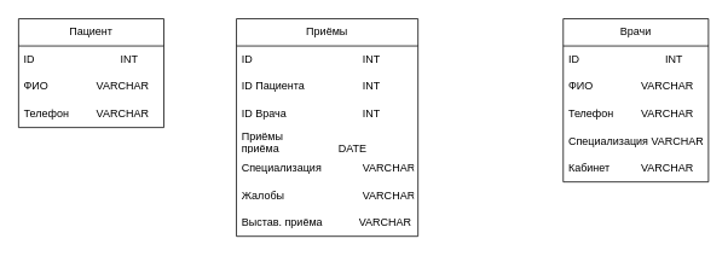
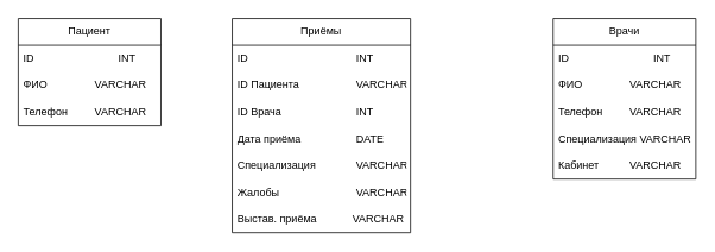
  <mxCell id="0" />
  <mxCell id="1" parent="0" />
  <mxCell id="2" value="Пациент" style="swimlane;fontStyle=0;childLayout=stackLayout;horizontal=1;startSize=30;horizontalStack=0;resizeParent=1;resizeParentMax=0;resizeLast=0;collapsible=1;marginBottom=0;whiteSpace=wrap;html=1;" parent="1" vertex="1"><mxGeometry x="20" y="20" width="160" height="120" as="geometry" /></mxCell>
  <mxCell id="3" value="ID&lt;span style=&quot;white-space: pre;&quot;&gt;&#09;&lt;/span&gt;&lt;span style=&quot;white-space: pre;&quot;&gt;&#09;&lt;/span&gt;&lt;span style=&quot;white-space: pre;&quot;&gt;&#09;&lt;/span&gt;&lt;span style=&quot;white-space: pre;&quot;&gt;&#09;&lt;/span&gt;INT" style="text;strokeColor=none;fillColor=none;align=left;verticalAlign=middle;spacingLeft=4;spacingRight=4;overflow=hidden;points=[[0,0.5],[1,0.5]];portConstraint=eastwest;rotatable=0;whiteSpace=wrap;html=1;" parent="2" vertex="1"><mxGeometry y="30" width="160" height="30" as="geometry" /></mxCell>
  <mxCell id="4" value="ФИО&lt;span style=&quot;white-space: pre;&quot;&gt;&#09;&lt;/span&gt;&lt;span style=&quot;white-space: pre;&quot;&gt;&#09;&lt;/span&gt;VARCHAR" style="text;strokeColor=none;fillColor=none;align=left;verticalAlign=middle;spacingLeft=4;spacingRight=4;overflow=hidden;points=[[0,0.5],[1,0.5]];portConstraint=eastwest;rotatable=0;whiteSpace=wrap;html=1;" parent="2" vertex="1"><mxGeometry y="60" width="160" height="30" as="geometry" /></mxCell>
  <mxCell id="5" value="Телефон&lt;span style=&quot;white-space: pre;&quot;&gt;&#09;&lt;/span&gt;&lt;span style=&quot;white-space: pre;&quot;&gt;&#09;&lt;/span&gt;VARCHAR" style="text;strokeColor=none;fillColor=none;align=left;verticalAlign=middle;spacingLeft=4;spacingRight=4;overflow=hidden;points=[[0,0.5],[1,0.5]];portConstraint=eastwest;rotatable=0;whiteSpace=wrap;html=1;" parent="2" vertex="1"><mxGeometry y="90" width="160" height="30" as="geometry" /></mxCell>
  <mxCell id="6" value="Врачи" style="swimlane;fontStyle=0;childLayout=stackLayout;horizontal=1;startSize=30;horizontalStack=0;resizeParent=1;resizeParentMax=0;resizeLast=0;collapsible=1;marginBottom=0;whiteSpace=wrap;html=1;" parent="1" vertex="1"><mxGeometry x="620" y="20" width="160" height="180" as="geometry" /></mxCell>
  <mxCell id="7" value="ID&lt;span style=&quot;white-space: pre;&quot;&gt;&#09;&lt;/span&gt;&lt;span style=&quot;white-space: pre;&quot;&gt;&#09;&lt;/span&gt;&lt;span style=&quot;white-space: pre;&quot;&gt;&#09;&lt;/span&gt;&lt;span style=&quot;white-space: pre;&quot;&gt;&#09;&lt;/span&gt;INT" style="text;strokeColor=none;fillColor=none;align=left;verticalAlign=middle;spacingLeft=4;spacingRight=4;overflow=hidden;points=[[0,0.5],[1,0.5]];portConstraint=eastwest;rotatable=0;whiteSpace=wrap;html=1;" parent="6" vertex="1"><mxGeometry y="30" width="160" height="30" as="geometry" /></mxCell>
  <mxCell id="8" value="ФИО&lt;span style=&quot;white-space: pre;&quot;&gt;&#09;&lt;/span&gt;&lt;span style=&quot;white-space: pre;&quot;&gt;&#09;&lt;/span&gt;VARCHAR" style="text;strokeColor=none;fillColor=none;align=left;verticalAlign=middle;spacingLeft=4;spacingRight=4;overflow=hidden;points=[[0,0.5],[1,0.5]];portConstraint=eastwest;rotatable=0;whiteSpace=wrap;html=1;" parent="6" vertex="1"><mxGeometry y="60" width="160" height="30" as="geometry" /></mxCell>
  <mxCell id="9" value="Телефон&lt;span style=&quot;white-space: pre;&quot;&gt;&#09;&lt;/span&gt;&lt;span style=&quot;white-space: pre;&quot;&gt;&#09;&lt;/span&gt;VARCHAR" style="text;strokeColor=none;fillColor=none;align=left;verticalAlign=middle;spacingLeft=4;spacingRight=4;overflow=hidden;points=[[0,0.5],[1,0.5]];portConstraint=eastwest;rotatable=0;whiteSpace=wrap;html=1;" parent="6" vertex="1"><mxGeometry y="90" width="160" height="30" as="geometry" /></mxCell>
  <mxCell id="10" value="Специализация VARCHAR" style="text;strokeColor=none;fillColor=none;align=left;verticalAlign=middle;spacingLeft=4;spacingRight=4;overflow=hidden;points=[[0,0.5],[1,0.5]];portConstraint=eastwest;rotatable=0;whiteSpace=wrap;html=1;" parent="6" vertex="1"><mxGeometry y="120" width="160" height="30" as="geometry" /></mxCell>
  <mxCell id="11" value="Кабинет&lt;span style=&quot;white-space: pre;&quot;&gt;&#09;&lt;/span&gt;&lt;span style=&quot;white-space: pre;&quot;&gt;&#09;&lt;/span&gt;VARCHAR" style="text;strokeColor=none;fillColor=none;align=left;verticalAlign=middle;spacingLeft=4;spacingRight=4;overflow=hidden;points=[[0,0.5],[1,0.5]];portConstraint=eastwest;rotatable=0;whiteSpace=wrap;html=1;" parent="6" vertex="1"><mxGeometry y="150" width="160" height="30" as="geometry" /></mxCell>
  <mxCell id="12" value="Приёмы" style="swimlane;fontStyle=0;childLayout=stackLayout;horizontal=1;startSize=30;horizontalStack=0;resizeParent=1;resizeParentMax=0;resizeLast=0;collapsible=1;marginBottom=0;whiteSpace=wrap;html=1;" parent="1" vertex="1"><mxGeometry x="260" y="20" width="200" height="240" as="geometry" /></mxCell>
  <mxCell id="13" value="ID&lt;span style=&quot;white-space: pre;&quot;&gt;&#09;&lt;/span&gt;&lt;span style=&quot;white-space: pre;&quot;&gt;&#09;&lt;/span&gt;&lt;span style=&quot;white-space: pre;&quot;&gt;&#09;&lt;/span&gt;&lt;span style=&quot;white-space: pre;&quot;&gt;&#09;&lt;span style=&quot;white-space: pre;&quot;&gt;&#09;&lt;/span&gt;&lt;/span&gt;INT" style="text;strokeColor=none;fillColor=none;align=left;verticalAlign=middle;spacingLeft=4;spacingRight=4;overflow=hidden;points=[[0,0.5],[1,0.5]];portConstraint=eastwest;rotatable=0;whiteSpace=wrap;html=1;" parent="12" vertex="1"><mxGeometry y="30" width="200" height="30" as="geometry" /></mxCell>
- <mxCell id="14" value="ID Пациента&lt;span style=&quot;white-space: pre;&quot;&gt;&#09;&lt;/span&gt;&lt;span style=&quot;white-space: pre;&quot;&gt;&#09;&lt;span style=&quot;white-space: pre;&quot;&gt;&#09;&lt;/span&gt;&lt;/span&gt;INT" style="text;strokeColor=none;fillColor=none;align=left;verticalAlign=middle;spacingLeft=4;spacingRight=4;overflow=hidden;points=[[0,0.5],[1,0.5]];portConstraint=eastwest;rotatable=0;whiteSpace=wrap;html=1;" parent="12" vertex="1"><mxGeometry y="60" width="200" height="30" as="geometry" /></mxCell>
+ <mxCell id="14" value="ID Пациента&lt;span style=&quot;white-space: pre;&quot;&gt;&#09;&lt;/span&gt;&lt;span style=&quot;white-space: pre;&quot;&gt;&#09;&lt;span style=&quot;white-space: pre;&quot;&gt;&#09;&lt;/span&gt;&lt;/span&gt;VARCHAR" style="text;strokeColor=none;fillColor=none;align=left;verticalAlign=middle;spacingLeft=4;spacingRight=4;overflow=hidden;points=[[0,0.5],[1,0.5]];portConstraint=eastwest;rotatable=0;whiteSpace=wrap;html=1;" parent="12" vertex="1"><mxGeometry y="60" width="200" height="30" as="geometry" /></mxCell>
  <mxCell id="15" value="ID Врача&lt;span style=&quot;white-space: pre;&quot;&gt;&#09;&lt;/span&gt;&lt;span style=&quot;white-space: pre;&quot;&gt;&#09;&lt;span style=&quot;white-space: pre;&quot;&gt;&#09;&lt;/span&gt;&lt;/span&gt;&lt;span style=&quot;white-space: pre;&quot;&gt;&#09;&lt;/span&gt;INT" style="text;strokeColor=none;fillColor=none;align=left;verticalAlign=middle;spacingLeft=4;spacingRight=4;overflow=hidden;points=[[0,0.5],[1,0.5]];portConstraint=eastwest;rotatable=0;whiteSpace=wrap;html=1;" parent="12" vertex="1"><mxGeometry y="90" width="200" height="30" as="geometry" /></mxCell>
- <mxCell id="16" value="Приёмы приёма&lt;span style=&quot;white-space: pre;&quot;&gt;&#09;&lt;span style=&quot;white-space: pre;&quot;&gt;&#09;&lt;/span&gt;&lt;/span&gt;&lt;span style=&quot;white-space: pre;&quot;&gt;&#09;&lt;/span&gt;DATE" style="text;strokeColor=none;fillColor=none;align=left;verticalAlign=middle;spacingLeft=4;spacingRight=4;overflow=hidden;points=[[0,0.5],[1,0.5]];portConstraint=eastwest;rotatable=0;whiteSpace=wrap;html=1;" parent="12" vertex="1"><mxGeometry y="120" width="200" height="30" as="geometry" /></mxCell>
+ <mxCell id="16" value="Дата приёма&lt;span style=&quot;white-space: pre;&quot;&gt;&#09;&lt;span style=&quot;white-space: pre;&quot;&gt;&#09;&lt;/span&gt;&lt;/span&gt;&lt;span style=&quot;white-space: pre;&quot;&gt;&#09;&lt;/span&gt;DATE" style="text;strokeColor=none;fillColor=none;align=left;verticalAlign=middle;spacingLeft=4;spacingRight=4;overflow=hidden;points=[[0,0.5],[1,0.5]];portConstraint=eastwest;rotatable=0;whiteSpace=wrap;html=1;" parent="12" vertex="1"><mxGeometry y="120" width="200" height="30" as="geometry" /></mxCell>
  <mxCell id="17" value="Специализация&amp;nbsp;&lt;span style=&quot;white-space: pre;&quot;&gt;&#09;&lt;/span&gt;&lt;span style=&quot;white-space: pre;&quot;&gt;&#09;&lt;/span&gt;VARCHAR" style="text;strokeColor=none;fillColor=none;align=left;verticalAlign=middle;spacingLeft=4;spacingRight=4;overflow=hidden;points=[[0,0.5],[1,0.5]];portConstraint=eastwest;rotatable=0;whiteSpace=wrap;html=1;" parent="12" vertex="1"><mxGeometry y="150" width="200" height="30" as="geometry" /></mxCell>
  <mxCell id="18" value="Жалобы&lt;span style=&quot;white-space: pre;&quot;&gt;&#09;&lt;/span&gt;&lt;span style=&quot;white-space: pre;&quot;&gt;&#09;&lt;span style=&quot;white-space: pre;&quot;&gt;&#09;&lt;/span&gt;&lt;span style=&quot;white-space: pre;&quot;&gt;&#09;&lt;/span&gt;&lt;/span&gt;VARCHAR" style="text;strokeColor=none;fillColor=none;align=left;verticalAlign=middle;spacingLeft=4;spacingRight=4;overflow=hidden;points=[[0,0.5],[1,0.5]];portConstraint=eastwest;rotatable=0;whiteSpace=wrap;html=1;" parent="12" vertex="1"><mxGeometry y="180" width="200" height="30" as="geometry" /></mxCell>
  <mxCell id="19" value="Выстав. приёма&amp;nbsp; &amp;nbsp; &amp;nbsp; &amp;nbsp; &amp;nbsp; &amp;nbsp; VARCHAR" style="text;strokeColor=none;fillColor=none;align=left;verticalAlign=middle;spacingLeft=4;spacingRight=4;overflow=hidden;points=[[0,0.5],[1,0.5]];portConstraint=eastwest;rotatable=0;whiteSpace=wrap;html=1;" parent="12" vertex="1"><mxGeometry y="210" width="200" height="30" as="geometry" /></mxCell>
